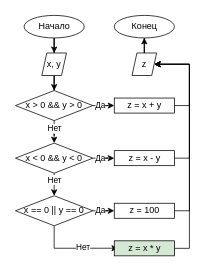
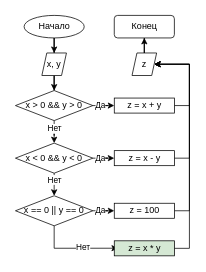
  <mxCell id="0" />
  <mxCell id="1" parent="0" />
  <mxCell id="2" style="edgeStyle=orthogonalEdgeStyle;rounded=0;orthogonalLoop=1;jettySize=auto;html=1;entryX=0.5;entryY=0;entryDx=0;entryDy=0;" edge="1" parent="1" source="3" target="5"><mxGeometry relative="1" as="geometry" /></mxCell>
  <mxCell id="3" value="Начало" style="ellipse;whiteSpace=wrap;html=1;" vertex="1" parent="1"><mxGeometry x="31.5" y="20" width="80" height="30" as="geometry" /></mxCell>
  <mxCell id="4" style="edgeStyle=orthogonalEdgeStyle;rounded=0;orthogonalLoop=1;jettySize=auto;html=1;entryX=0.5;entryY=0;entryDx=0;entryDy=0;" edge="1" parent="1" source="5" target="10"><mxGeometry relative="1" as="geometry" /></mxCell>
  <mxCell id="5" value="x, y" style="shape=parallelogram;perimeter=parallelogramPerimeter;whiteSpace=wrap;html=1;fontFamily=Helvetica;fontSize=12;fontColor=#000000;align=center;strokeColor=#000000;fillColor=#ffffff;" vertex="1" parent="1"><mxGeometry x="55.13" y="70" width="32.75" height="30" as="geometry" /></mxCell>
  <mxCell id="6" style="edgeStyle=orthogonalEdgeStyle;rounded=0;orthogonalLoop=1;jettySize=auto;html=1;" edge="1" parent="1" source="10" target="12"><mxGeometry relative="1" as="geometry" /></mxCell>
  <mxCell id="7" value="Да" style="edgeLabel;html=1;align=center;verticalAlign=middle;resizable=0;points=[];" vertex="1" connectable="0" parent="6"><mxGeometry x="0.185" y="-1" relative="1" as="geometry"><mxPoint as="offset" /></mxGeometry></mxCell>
  <mxCell id="8" style="edgeStyle=orthogonalEdgeStyle;rounded=0;orthogonalLoop=1;jettySize=auto;html=1;entryX=0.5;entryY=0;entryDx=0;entryDy=0;" edge="1" parent="1" source="10" target="15"><mxGeometry relative="1" as="geometry" /></mxCell>
  <mxCell id="9" value="Нет" style="edgeLabel;html=1;align=center;verticalAlign=middle;resizable=0;points=[];" vertex="1" connectable="0" parent="8"><mxGeometry x="-0.814" relative="1" as="geometry"><mxPoint y="5.43" as="offset" /></mxGeometry></mxCell>
  <mxCell id="10" value="x &amp;gt; 0 &amp;amp;&amp;amp; y &amp;gt; 0" style="rhombus;whiteSpace=wrap;html=1;" vertex="1" parent="1"><mxGeometry x="20" y="120" width="103" height="40" as="geometry" /></mxCell>
  <mxCell id="11" style="edgeStyle=orthogonalEdgeStyle;rounded=0;orthogonalLoop=1;jettySize=auto;html=1;entryX=1;entryY=0.5;entryDx=0;entryDy=0;" edge="1" parent="1" source="12" target="30"><mxGeometry relative="1" as="geometry"><Array as="points"><mxPoint x="251.5" y="140" /><mxPoint x="251.5" y="85" /></Array></mxGeometry></mxCell>
  <mxCell id="12" value="z = x + y" style="rounded=0;whiteSpace=wrap;html=1;fontFamily=Helvetica;fontSize=12;fontColor=#000000;align=center;strokeColor=#000000;fillColor=#ffffff;" vertex="1" parent="1"><mxGeometry x="151.5" y="130" width="80" height="20" as="geometry" /></mxCell>
  <mxCell id="13" style="edgeStyle=orthogonalEdgeStyle;rounded=0;orthogonalLoop=1;jettySize=auto;html=1;" edge="1" parent="1" source="15" target="17"><mxGeometry relative="1" as="geometry" /></mxCell>
  <mxCell id="14" value="Да" style="edgeLabel;html=1;align=center;verticalAlign=middle;resizable=0;points=[];" vertex="1" connectable="0" parent="13"><mxGeometry x="0.185" y="-1" relative="1" as="geometry"><mxPoint as="offset" /></mxGeometry></mxCell>
  <mxCell id="15" value="x &amp;lt; 0 &amp;amp;&amp;amp; y &amp;lt; 0" style="rhombus;whiteSpace=wrap;html=1;" vertex="1" parent="1"><mxGeometry x="20" y="190" width="103" height="40" as="geometry" /></mxCell>
  <mxCell id="16" style="edgeStyle=orthogonalEdgeStyle;rounded=0;orthogonalLoop=1;jettySize=auto;html=1;entryX=1;entryY=0.5;entryDx=0;entryDy=0;" edge="1" parent="1" source="17" target="30"><mxGeometry relative="1" as="geometry"><Array as="points"><mxPoint x="251.5" y="210" /><mxPoint x="251.5" y="85" /></Array></mxGeometry></mxCell>
  <mxCell id="17" value="z = x - y" style="rounded=0;whiteSpace=wrap;html=1;fontFamily=Helvetica;fontSize=12;fontColor=#000000;align=center;strokeColor=#000000;fillColor=#ffffff;" vertex="1" parent="1"><mxGeometry x="151.5" y="200" width="80" height="20" as="geometry" /></mxCell>
  <mxCell id="18" style="edgeStyle=orthogonalEdgeStyle;rounded=0;orthogonalLoop=1;jettySize=auto;html=1;entryX=0.5;entryY=0;entryDx=0;entryDy=0;" edge="1" parent="1" target="24"><mxGeometry relative="1" as="geometry"><mxPoint x="71.5" y="230" as="sourcePoint" /></mxGeometry></mxCell>
  <mxCell id="19" value="Нет" style="edgeLabel;html=1;align=center;verticalAlign=middle;resizable=0;points=[];" vertex="1" connectable="0" parent="18"><mxGeometry x="-0.814" relative="1" as="geometry"><mxPoint y="5.43" as="offset" /></mxGeometry></mxCell>
  <mxCell id="20" style="edgeStyle=orthogonalEdgeStyle;rounded=0;orthogonalLoop=1;jettySize=auto;html=1;" edge="1" parent="1" source="24" target="26"><mxGeometry relative="1" as="geometry" /></mxCell>
  <mxCell id="21" value="Да" style="edgeLabel;html=1;align=center;verticalAlign=middle;resizable=0;points=[];" vertex="1" connectable="0" parent="20"><mxGeometry x="0.185" y="-1" relative="1" as="geometry"><mxPoint as="offset" /></mxGeometry></mxCell>
  <mxCell id="22" style="edgeStyle=orthogonalEdgeStyle;rounded=0;orthogonalLoop=1;jettySize=auto;html=1;entryX=0.061;entryY=0.493;entryDx=0;entryDy=0;entryPerimeter=0;" edge="1" parent="1" source="24" target="28"><mxGeometry relative="1" as="geometry"><Array as="points"><mxPoint x="71.5" y="330" /></Array></mxGeometry></mxCell>
  <mxCell id="23" value="Нет" style="edgeLabel;html=1;align=center;verticalAlign=middle;resizable=0;points=[];" vertex="1" connectable="0" parent="22"><mxGeometry x="0.183" y="1" relative="1" as="geometry"><mxPoint as="offset" /></mxGeometry></mxCell>
  <mxCell id="24" value="x == 0 || y == 0" style="rhombus;whiteSpace=wrap;html=1;" vertex="1" parent="1"><mxGeometry x="20" y="260" width="103" height="40" as="geometry" /></mxCell>
  <mxCell id="25" style="edgeStyle=orthogonalEdgeStyle;rounded=0;orthogonalLoop=1;jettySize=auto;html=1;entryX=1;entryY=0.5;entryDx=0;entryDy=0;" edge="1" parent="1" source="26" target="30"><mxGeometry relative="1" as="geometry"><Array as="points"><mxPoint x="251.5" y="280" /><mxPoint x="251.5" y="85" /></Array></mxGeometry></mxCell>
  <mxCell id="26" value="z = 100" style="rounded=0;whiteSpace=wrap;html=1;fontFamily=Helvetica;fontSize=12;fontColor=#000000;align=center;strokeColor=#000000;fillColor=#ffffff;" vertex="1" parent="1"><mxGeometry x="151.5" y="270" width="80" height="20" as="geometry" /></mxCell>
  <mxCell id="27" style="edgeStyle=orthogonalEdgeStyle;rounded=0;orthogonalLoop=1;jettySize=auto;html=1;entryX=1;entryY=0.5;entryDx=0;entryDy=0;" edge="1" parent="1" source="28" target="30"><mxGeometry relative="1" as="geometry"><Array as="points"><mxPoint x="251.5" y="330" /><mxPoint x="251.5" y="85" /></Array></mxGeometry></mxCell>
  <mxCell id="28" value="z = x * y" style="rounded=0;whiteSpace=wrap;html=1;fontFamily=Helvetica;fontSize=12;fontColor=#000000;align=center;strokeColor=#000000;fillColor=#d5e8d4;" vertex="1" parent="1"><mxGeometry x="151.5" y="320" width="80" height="20" as="geometry" /></mxCell>
  <mxCell id="29" style="edgeStyle=orthogonalEdgeStyle;rounded=0;orthogonalLoop=1;jettySize=auto;html=1;entryX=0.5;entryY=1;entryDx=0;entryDy=0;" edge="1" parent="1" source="30" target="31"><mxGeometry relative="1" as="geometry" /></mxCell>
  <mxCell id="30" value="z" style="shape=parallelogram;perimeter=parallelogramPerimeter;whiteSpace=wrap;html=1;fontFamily=Helvetica;fontSize=12;fontColor=#000000;align=center;strokeColor=#000000;fillColor=#ffffff;" vertex="1" parent="1"><mxGeometry x="175.12" y="70" width="32.75" height="30" as="geometry" /></mxCell>
- <mxCell id="31" value="Конец" style="ellipse;whiteSpace=wrap;html=1;" vertex="1" parent="1"><mxGeometry x="151.5" y="20" width="80" height="30" as="geometry" /></mxCell>
+ <mxCell id="31" value="Конец" style="whiteSpace=wrap;html=1;rounded=1;" vertex="1" parent="1"><mxGeometry x="151.5" y="20" width="80" height="30" as="geometry" /></mxCell>
